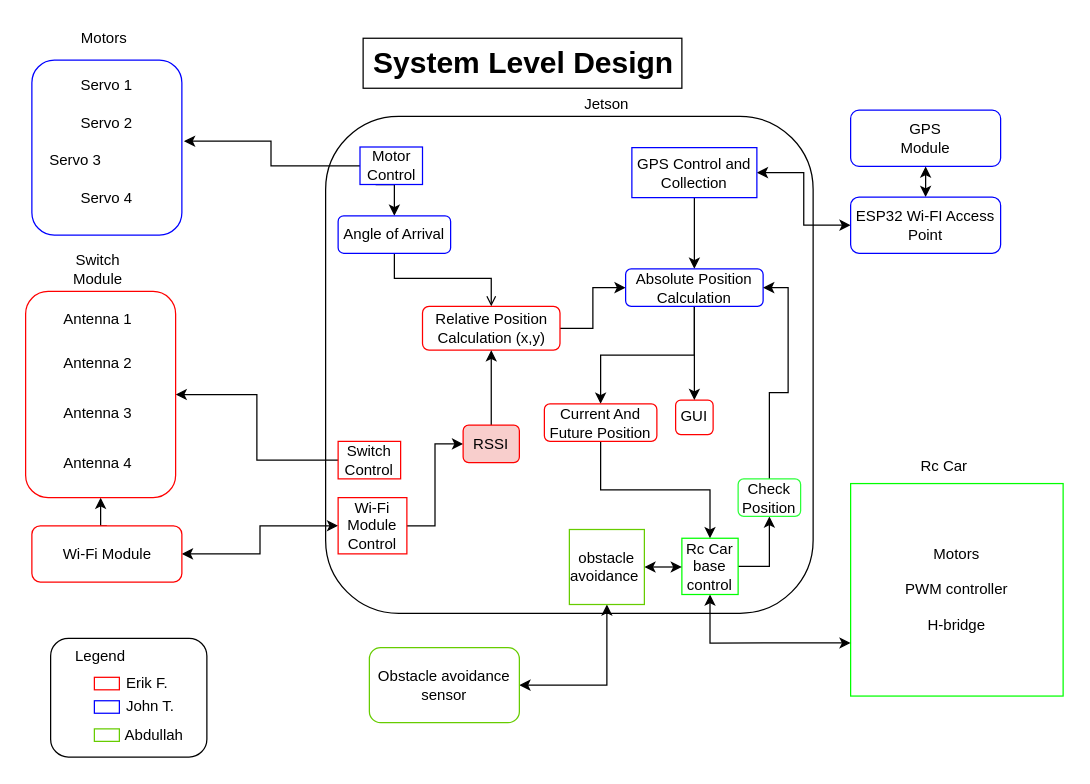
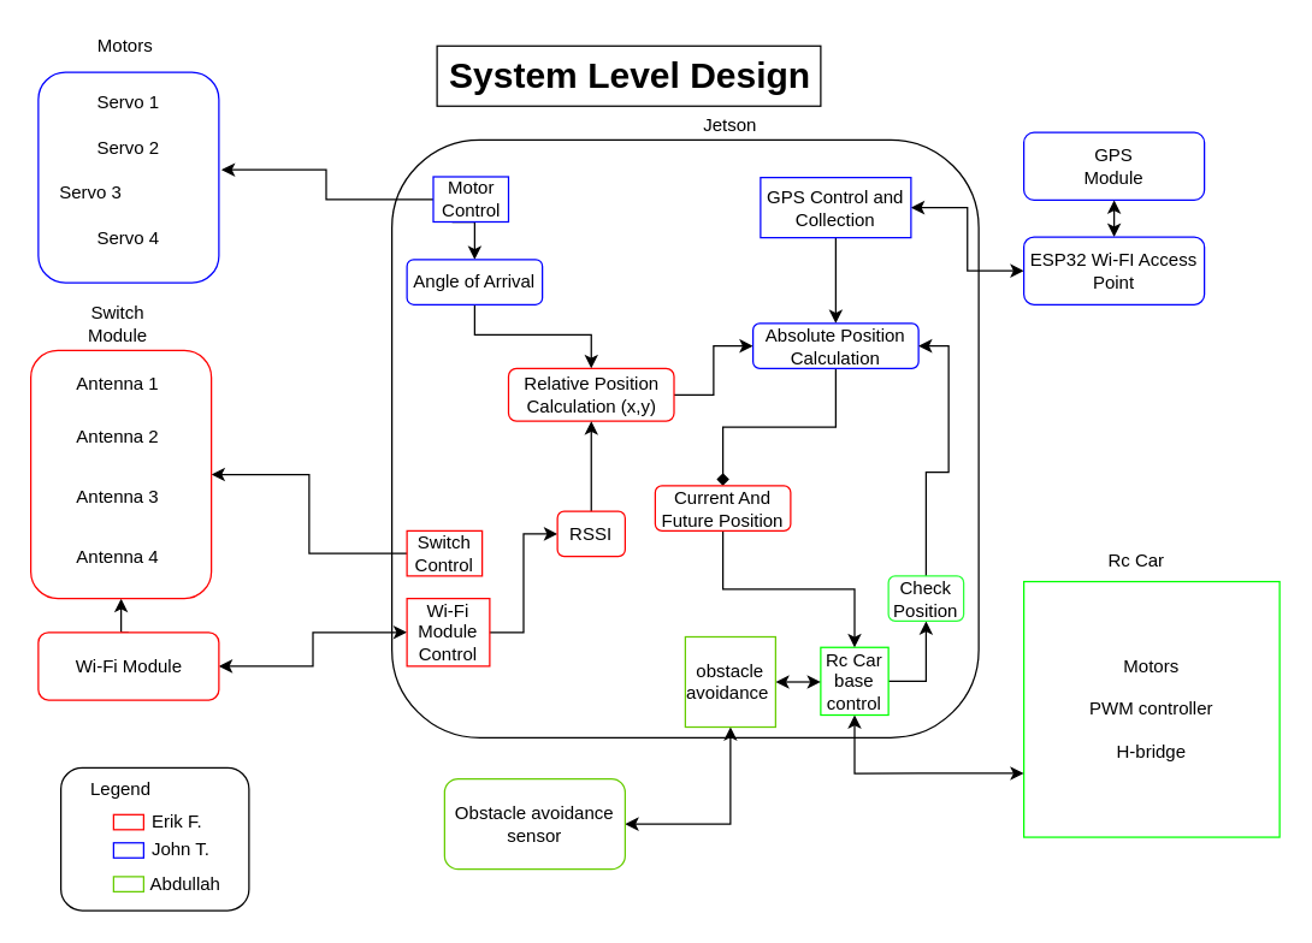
  <mxCell id="0" />
  <mxCell id="1" parent="0" />
  <mxCell id="2" value="" style="rounded=1;whiteSpace=wrap;html=1;" parent="1" vertex="1"><mxGeometry x="260" y="92.5" width="390" height="397.5" as="geometry" /></mxCell>
  <mxCell id="3" value="Jetson" style="text;html=1;strokeColor=none;fillColor=none;align=center;verticalAlign=middle;whiteSpace=wrap;rounded=0;" parent="1" vertex="1"><mxGeometry x="465" y="72.5" width="40" height="20" as="geometry" /></mxCell>
  <mxCell id="4" style="edgeStyle=orthogonalEdgeStyle;rounded=0;orthogonalLoop=1;jettySize=auto;html=1;exitX=1;exitY=0.5;exitDx=0;exitDy=0;entryX=0;entryY=0.5;entryDx=0;entryDy=0;startArrow=classic;startFill=1;" edge="1" parent="1" source="6" target="52"><mxGeometry relative="1" as="geometry" /></mxCell>
  <mxCell id="5" style="edgeStyle=orthogonalEdgeStyle;rounded=0;orthogonalLoop=1;jettySize=auto;html=1;exitX=0.5;exitY=1;exitDx=0;exitDy=0;entryX=0.5;entryY=0;entryDx=0;entryDy=0;startArrow=none;startFill=0;" edge="1" parent="1" source="6" target="62"><mxGeometry relative="1" as="geometry" /></mxCell>
  <mxCell id="6" value="GPS Control and Collection" style="text;html=1;fillColor=none;align=center;verticalAlign=middle;whiteSpace=wrap;rounded=0;strokeColor=#0000FF;" parent="1" vertex="1"><mxGeometry x="505" y="117.5" width="100" height="40" as="geometry" /></mxCell>
  <mxCell id="7" style="edgeStyle=orthogonalEdgeStyle;rounded=0;orthogonalLoop=1;jettySize=auto;html=1;exitX=0;exitY=0.5;exitDx=0;exitDy=0;entryX=1;entryY=0.5;entryDx=0;entryDy=0;startArrow=classic;startFill=1;" edge="1" parent="1" source="9" target="17"><mxGeometry relative="1" as="geometry" /></mxCell>
  <mxCell id="8" style="edgeStyle=orthogonalEdgeStyle;rounded=0;orthogonalLoop=1;jettySize=auto;html=1;exitX=1;exitY=0.5;exitDx=0;exitDy=0;entryX=0;entryY=0.5;entryDx=0;entryDy=0;startArrow=none;startFill=0;" edge="1" parent="1" source="9" target="57"><mxGeometry relative="1" as="geometry" /></mxCell>
  <mxCell id="9" value="Wi-Fi Module Control" style="text;html=1;align=center;verticalAlign=middle;whiteSpace=wrap;rounded=0;strokeColor=#FF0000;" parent="1" vertex="1"><mxGeometry x="270" y="397.5" width="55" height="45" as="geometry" /></mxCell>
  <mxCell id="10" style="edgeStyle=orthogonalEdgeStyle;rounded=0;orthogonalLoop=1;jettySize=auto;html=1;exitX=0;exitY=0.5;exitDx=0;exitDy=0;entryX=1;entryY=0.5;entryDx=0;entryDy=0;startArrow=none;startFill=0;strokeColor=none;" edge="1" parent="1" source="12" target="19"><mxGeometry relative="1" as="geometry" /></mxCell>
  <mxCell id="11" style="edgeStyle=orthogonalEdgeStyle;rounded=0;orthogonalLoop=1;jettySize=auto;html=1;exitX=0;exitY=0.5;exitDx=0;exitDy=0;entryX=1;entryY=0.5;entryDx=0;entryDy=0;startArrow=none;startFill=0;" edge="1" parent="1" source="12" target="19"><mxGeometry relative="1" as="geometry" /></mxCell>
  <mxCell id="12" value="Switch Control" style="text;html=1;fillColor=none;align=center;verticalAlign=middle;whiteSpace=wrap;rounded=0;strokeColor=#FF0000;" parent="1" vertex="1"><mxGeometry x="270" y="352.5" width="50" height="30" as="geometry" /></mxCell>
  <mxCell id="13" style="edgeStyle=orthogonalEdgeStyle;rounded=0;orthogonalLoop=1;jettySize=auto;html=1;exitX=0.25;exitY=1;exitDx=0;exitDy=0;entryX=0.5;entryY=0;entryDx=0;entryDy=0;startArrow=none;startFill=0;" edge="1" parent="1" source="15" target="59"><mxGeometry relative="1" as="geometry" /></mxCell>
  <mxCell id="14" style="edgeStyle=orthogonalEdgeStyle;rounded=0;orthogonalLoop=1;jettySize=auto;html=1;exitX=0;exitY=0.5;exitDx=0;exitDy=0;entryX=1.014;entryY=0.463;entryDx=0;entryDy=0;entryPerimeter=0;startArrow=none;startFill=0;" edge="1" parent="1" source="15" target="23"><mxGeometry relative="1" as="geometry" /></mxCell>
  <mxCell id="15" value="Motor Control" style="text;html=1;fillColor=none;align=center;verticalAlign=middle;whiteSpace=wrap;rounded=0;strokeColor=#0000FF;" parent="1" vertex="1"><mxGeometry x="287.5" y="117" width="50" height="30" as="geometry" /></mxCell>
  <mxCell id="16" style="edgeStyle=orthogonalEdgeStyle;rounded=0;orthogonalLoop=1;jettySize=auto;html=1;exitX=0.5;exitY=0;exitDx=0;exitDy=0;entryX=0.5;entryY=1;entryDx=0;entryDy=0;startArrow=none;startFill=0;" edge="1" parent="1" source="17" target="19"><mxGeometry relative="1" as="geometry" /></mxCell>
  <mxCell id="17" value="" style="rounded=1;whiteSpace=wrap;html=1;strokeColor=#FF0000;" parent="1" vertex="1"><mxGeometry x="25" y="420" width="120" height="45" as="geometry" /></mxCell>
  <mxCell id="18" value="Switch Module" style="text;html=1;strokeColor=none;fillColor=none;align=center;verticalAlign=middle;whiteSpace=wrap;rounded=0;" parent="1" vertex="1"><mxGeometry x="42.5" y="200" width="70" height="30" as="geometry" /></mxCell>
  <mxCell id="19" value="" style="rounded=1;whiteSpace=wrap;html=1;strokeColor=#FF0000;" parent="1" vertex="1"><mxGeometry x="20" y="232.5" width="120" height="165" as="geometry" /></mxCell>
  <mxCell id="20" value="Wi-Fi Module" style="text;html=1;strokeColor=none;fillColor=none;align=center;verticalAlign=middle;whiteSpace=wrap;rounded=0;" parent="1" vertex="1"><mxGeometry x="42.5" y="430" width="85" height="25" as="geometry" /></mxCell>
  <mxCell id="21" value="" style="rounded=1;whiteSpace=wrap;html=1;strokeColor=#0000FF;" parent="1" vertex="1"><mxGeometry x="680" y="87.5" width="120" height="45" as="geometry" /></mxCell>
  <mxCell id="22" value="GPS Module" style="text;html=1;strokeColor=none;fillColor=none;align=center;verticalAlign=middle;whiteSpace=wrap;rounded=0;" parent="1" vertex="1"><mxGeometry x="705" y="100" width="70" height="20" as="geometry" /></mxCell>
  <mxCell id="23" value="" style="rounded=1;whiteSpace=wrap;html=1;strokeColor=#0000FF;" parent="1" vertex="1"><mxGeometry x="25" y="47.5" width="120" height="140" as="geometry" /></mxCell>
  <mxCell id="24" value="Motors" style="text;html=1;strokeColor=none;fillColor=none;align=center;verticalAlign=middle;whiteSpace=wrap;rounded=0;" parent="1" vertex="1"><mxGeometry x="47.5" y="20" width="70" height="20" as="geometry" /></mxCell>
  <mxCell id="25" value="Servo 1" style="text;html=1;strokeColor=none;fillColor=none;align=center;verticalAlign=middle;whiteSpace=wrap;rounded=0;" parent="1" vertex="1"><mxGeometry x="60" y="57.5" width="50" height="20" as="geometry" /></mxCell>
  <mxCell id="26" value="Servo 2" style="text;html=1;strokeColor=none;fillColor=none;align=center;verticalAlign=middle;whiteSpace=wrap;rounded=0;" parent="1" vertex="1"><mxGeometry x="60" y="87.5" width="50" height="20" as="geometry" /></mxCell>
  <mxCell id="27" value="Servo 3" style="text;html=1;strokeColor=none;fillColor=none;align=center;verticalAlign=middle;whiteSpace=wrap;rounded=0;" parent="1" vertex="1"><mxGeometry x="35" y="117.5" width="50" height="20" as="geometry" /></mxCell>
  <mxCell id="28" value="Servo 4" style="text;html=1;strokeColor=none;fillColor=none;align=center;verticalAlign=middle;whiteSpace=wrap;rounded=0;" parent="1" vertex="1"><mxGeometry x="60" y="147.5" width="50" height="20" as="geometry" /></mxCell>
  <mxCell id="29" value="Antenna 2" style="text;html=1;strokeColor=none;fillColor=none;align=center;verticalAlign=middle;whiteSpace=wrap;rounded=0;" parent="1" vertex="1"><mxGeometry x="47.5" y="279.5" width="60" height="20" as="geometry" /></mxCell>
  <mxCell id="30" value="Antenna 1" style="text;html=1;strokeColor=none;fillColor=none;align=center;verticalAlign=middle;whiteSpace=wrap;rounded=0;" parent="1" vertex="1"><mxGeometry x="47.5" y="244.5" width="60" height="20" as="geometry" /></mxCell>
  <mxCell id="31" value="Antenna 3" style="text;html=1;strokeColor=none;fillColor=none;align=center;verticalAlign=middle;whiteSpace=wrap;rounded=0;" parent="1" vertex="1"><mxGeometry x="47.5" y="319.5" width="60" height="20" as="geometry" /></mxCell>
  <mxCell id="32" value="Antenna 4" style="text;html=1;strokeColor=none;fillColor=none;align=center;verticalAlign=middle;whiteSpace=wrap;rounded=0;" parent="1" vertex="1"><mxGeometry x="47.5" y="359.5" width="60" height="20" as="geometry" /></mxCell>
  <mxCell id="33" value="System Level Design" style="text;html=1;fontSize=24;fontStyle=1;verticalAlign=middle;align=center;strokeColor=#000000;" parent="1" vertex="1"><mxGeometry x="290" y="30" width="255" height="40" as="geometry" /></mxCell>
  <mxCell id="34" value="&lt;span style=&quot;color: rgba(0 , 0 , 0 , 0) ; font-family: monospace ; font-size: 0px&quot;&gt;%3CmxGraphModel%3E%3Croot%3E%3CmxCell%20id%3D%220%22%2F%3E%3CmxCell%20id%3D%221%22%20parent%3D%220%22%2F%3E%3CmxCell%20id%3D%222%22%20value%3D%22%22%20style%3D%22rounded%3D0%3BwhiteSpace%3Dwrap%3Bhtml%3D1%3BfillColor%3Dnone%3BstrokeColor%3D%230000FF%3B%22%20vertex%3D%221%22%20parent%3D%221%22%3E%3CmxGeometry%20x%3D%2275%22%20y%3D%22390%22%20width%3D%2220%22%20height%3D%2210%22%20as%3D%22geometry%22%2F%3E%3C%2FmxCell%3E%3C%2Froot%3E%3C%2FmxGraphModel%3E&lt;/span&gt;" style="rounded=1;whiteSpace=wrap;html=1;strokeColor=#000000;" parent="1" vertex="1"><mxGeometry x="40" y="510" width="125" height="95" as="geometry" /></mxCell>
  <mxCell id="35" value="Legend" style="text;html=1;strokeColor=none;fillColor=none;align=center;verticalAlign=middle;whiteSpace=wrap;rounded=0;" parent="1" vertex="1"><mxGeometry x="60" y="515" width="40" height="20" as="geometry" /></mxCell>
  <mxCell id="36" value="Erik F." style="text;html=1;strokeColor=none;fillColor=none;align=center;verticalAlign=middle;whiteSpace=wrap;rounded=0;" parent="1" vertex="1"><mxGeometry x="95" y="536.25" width="45" height="20" as="geometry" /></mxCell>
  <mxCell id="37" value="John T." style="text;html=1;strokeColor=none;fillColor=none;align=center;verticalAlign=middle;whiteSpace=wrap;rounded=0;" parent="1" vertex="1"><mxGeometry x="95" y="555" width="50" height="20" as="geometry" /></mxCell>
  <mxCell id="38" value="" style="rounded=0;whiteSpace=wrap;html=1;fillColor=none;strokeColor=#FF0000;" parent="1" vertex="1"><mxGeometry x="75" y="541.25" width="20" height="10" as="geometry" /></mxCell>
  <mxCell id="39" value="" style="rounded=0;whiteSpace=wrap;html=1;fillColor=none;strokeColor=#0000FF;" parent="1" vertex="1"><mxGeometry x="75" y="560" width="20" height="10" as="geometry" /></mxCell>
  <mxCell id="40" value="Motors&lt;br&gt;&lt;br&gt;PWM controller&lt;br&gt;&lt;br&gt;H-bridge" style="whiteSpace=wrap;html=1;aspect=fixed;strokeColor=#00FF00;" parent="1" vertex="1"><mxGeometry x="680" y="386.25" width="170" height="170" as="geometry" /></mxCell>
  <mxCell id="41" value="Rc Car" style="text;html=1;strokeColor=none;fillColor=none;align=center;verticalAlign=middle;whiteSpace=wrap;rounded=0;" parent="1" vertex="1"><mxGeometry x="735" y="362.5" width="40" height="20" as="geometry" /></mxCell>
  <mxCell id="42" style="edgeStyle=orthogonalEdgeStyle;rounded=0;orthogonalLoop=1;jettySize=auto;html=1;exitX=0.5;exitY=1;exitDx=0;exitDy=0;entryX=0;entryY=0.75;entryDx=0;entryDy=0;startArrow=classic;startFill=1;" edge="1" parent="1" source="44" target="40"><mxGeometry relative="1" as="geometry" /></mxCell>
  <mxCell id="43" style="edgeStyle=orthogonalEdgeStyle;rounded=0;orthogonalLoop=1;jettySize=auto;html=1;exitX=1;exitY=0.5;exitDx=0;exitDy=0;entryX=0.5;entryY=1;entryDx=0;entryDy=0;startArrow=none;startFill=0;" edge="1" parent="1" source="44" target="66"><mxGeometry relative="1" as="geometry" /></mxCell>
  <mxCell id="44" value="Rc Car base control" style="whiteSpace=wrap;html=1;aspect=fixed;strokeColor=#00FF00;" parent="1" vertex="1"><mxGeometry x="545" y="430" width="45" height="45" as="geometry" /></mxCell>
  <mxCell id="45" style="edgeStyle=orthogonalEdgeStyle;rounded=0;orthogonalLoop=1;jettySize=auto;html=1;exitX=0.5;exitY=1;exitDx=0;exitDy=0;entryX=1;entryY=0.5;entryDx=0;entryDy=0;startArrow=classic;startFill=1;" edge="1" parent="1" source="47" target="50"><mxGeometry relative="1" as="geometry" /></mxCell>
  <mxCell id="46" style="edgeStyle=orthogonalEdgeStyle;rounded=0;orthogonalLoop=1;jettySize=auto;html=1;exitX=1;exitY=0.5;exitDx=0;exitDy=0;entryX=0;entryY=0.5;entryDx=0;entryDy=0;startArrow=classic;startFill=1;" edge="1" parent="1" source="47" target="44"><mxGeometry relative="1" as="geometry" /></mxCell>
  <mxCell id="47" value="obstacle avoidance&amp;nbsp;" style="whiteSpace=wrap;html=1;aspect=fixed;strokeColor=#66CC00;" parent="1" vertex="1"><mxGeometry x="455" y="423" width="60" height="60" as="geometry" /></mxCell>
  <mxCell id="48" value="Abdullah" style="text;html=1;strokeColor=none;fillColor=none;align=center;verticalAlign=middle;whiteSpace=wrap;rounded=0;" parent="1" vertex="1"><mxGeometry x="102.5" y="577.5" width="40" height="20" as="geometry" /></mxCell>
  <mxCell id="49" value="" style="rounded=0;whiteSpace=wrap;html=1;fillColor=none;strokeColor=#66CC00;" parent="1" vertex="1"><mxGeometry x="75" y="582.5" width="20" height="10" as="geometry" /></mxCell>
  <mxCell id="50" value="Obstacle avoidance sensor" style="rounded=1;whiteSpace=wrap;html=1;strokeColor=#66CC00;" parent="1" vertex="1"><mxGeometry x="295" y="517.5" width="120" height="60" as="geometry" /></mxCell>
  <mxCell id="51" style="edgeStyle=orthogonalEdgeStyle;rounded=0;orthogonalLoop=1;jettySize=auto;html=1;exitX=0.5;exitY=0;exitDx=0;exitDy=0;entryX=0.5;entryY=1;entryDx=0;entryDy=0;startArrow=classic;startFill=1;" edge="1" parent="1" source="52" target="21"><mxGeometry relative="1" as="geometry" /></mxCell>
  <mxCell id="52" value="ESP32 Wi-FI Access Point" style="rounded=1;whiteSpace=wrap;html=1;strokeColor=#0000FF;" vertex="1" parent="1"><mxGeometry x="680" y="157" width="120" height="45" as="geometry" /></mxCell>
  <mxCell id="53" style="edgeStyle=orthogonalEdgeStyle;rounded=0;orthogonalLoop=1;jettySize=auto;html=1;exitX=1;exitY=0.5;exitDx=0;exitDy=0;entryX=0;entryY=0.5;entryDx=0;entryDy=0;startArrow=none;startFill=0;" edge="1" parent="1" source="54" target="62"><mxGeometry relative="1" as="geometry" /></mxCell>
  <mxCell id="54" value="Relative Position Calculation (x,y)" style="rounded=1;whiteSpace=wrap;html=1;strokeColor=#FF0000;" vertex="1" parent="1"><mxGeometry x="337.5" y="244.5" width="110" height="35" as="geometry" /></mxCell>
- <mxCell id="55" value="GUI" style="rounded=1;whiteSpace=wrap;html=1;strokeColor=#FF0000;" vertex="1" parent="1"><mxGeometry x="540" y="319.5" width="30" height="27.5" as="geometry" /></mxCell>
  <mxCell id="56" style="edgeStyle=orthogonalEdgeStyle;rounded=0;orthogonalLoop=1;jettySize=auto;html=1;exitX=0.5;exitY=0;exitDx=0;exitDy=0;entryX=0.5;entryY=1;entryDx=0;entryDy=0;startArrow=none;startFill=0;" edge="1" parent="1" source="57" target="54"><mxGeometry relative="1" as="geometry" /></mxCell>
- <mxCell id="57" value="RSSI" style="rounded=1;whiteSpace=wrap;html=1;strokeColor=#FF0000;fillColor=#f8cecc;" vertex="1" parent="1"><mxGeometry x="370" y="339.5" width="45" height="30" as="geometry" /></mxCell>
- <mxCell id="58" style="edgeStyle=orthogonalEdgeStyle;rounded=0;orthogonalLoop=1;jettySize=auto;html=1;exitX=0.5;exitY=1;exitDx=0;exitDy=0;entryX=0.5;entryY=0;entryDx=0;entryDy=0;startArrow=none;startFill=0;endArrow=open;" edge="1" parent="1" source="59" target="54"><mxGeometry relative="1" as="geometry"><Array as="points"><mxPoint x="315" y="222" /><mxPoint x="393" y="222" /></Array></mxGeometry></mxCell>
+ <mxCell id="57" value="RSSI" style="rounded=1;whiteSpace=wrap;html=1;strokeColor=#FF0000;" vertex="1" parent="1"><mxGeometry x="370" y="339.5" width="45" height="30" as="geometry" /></mxCell>
+ <mxCell id="58" style="edgeStyle=orthogonalEdgeStyle;rounded=0;orthogonalLoop=1;jettySize=auto;html=1;exitX=0.5;exitY=1;exitDx=0;exitDy=0;entryX=0.5;entryY=0;entryDx=0;entryDy=0;startArrow=none;startFill=0;" edge="1" parent="1" source="59" target="54"><mxGeometry relative="1" as="geometry"><Array as="points"><mxPoint x="315" y="222" /><mxPoint x="393" y="222" /></Array></mxGeometry></mxCell>
  <mxCell id="59" value="Angle of Arrival" style="rounded=1;whiteSpace=wrap;html=1;strokeColor=#0000FF;" vertex="1" parent="1"><mxGeometry x="270" y="172" width="90" height="30" as="geometry" /></mxCell>
- <mxCell id="60" style="edgeStyle=orthogonalEdgeStyle;rounded=0;orthogonalLoop=1;jettySize=auto;html=1;exitX=0.5;exitY=1;exitDx=0;exitDy=0;entryX=0.5;entryY=0;entryDx=0;entryDy=0;startArrow=none;startFill=0;" edge="1" parent="1" source="62" target="64"><mxGeometry relative="1" as="geometry" /></mxCell>
- <mxCell id="61" style="edgeStyle=orthogonalEdgeStyle;rounded=0;orthogonalLoop=1;jettySize=auto;html=1;exitX=0.5;exitY=1;exitDx=0;exitDy=0;entryX=0.5;entryY=0;entryDx=0;entryDy=0;startArrow=none;startFill=0;" edge="1" parent="1" source="62" target="55"><mxGeometry relative="1" as="geometry" /></mxCell>
+ <mxCell id="60" style="edgeStyle=orthogonalEdgeStyle;rounded=0;orthogonalLoop=1;jettySize=auto;html=1;exitX=0.5;exitY=1;exitDx=0;exitDy=0;entryX=0.5;entryY=0;entryDx=0;entryDy=0;startArrow=none;startFill=0;endArrow=diamond;" edge="1" parent="1" source="62" target="64"><mxGeometry relative="1" as="geometry" /></mxCell>
  <mxCell id="62" value="Absolute Position Calculation" style="rounded=1;whiteSpace=wrap;html=1;strokeColor=#0000FF;" vertex="1" parent="1"><mxGeometry x="500" y="214.5" width="110" height="30" as="geometry" /></mxCell>
  <mxCell id="63" style="edgeStyle=orthogonalEdgeStyle;rounded=0;orthogonalLoop=1;jettySize=auto;html=1;exitX=0.5;exitY=1;exitDx=0;exitDy=0;entryX=0.5;entryY=0;entryDx=0;entryDy=0;startArrow=none;startFill=0;" edge="1" parent="1" source="64" target="44"><mxGeometry relative="1" as="geometry" /></mxCell>
  <mxCell id="64" value="Current And Future Position" style="rounded=1;whiteSpace=wrap;html=1;strokeColor=#FF0000;" vertex="1" parent="1"><mxGeometry x="435" y="322.5" width="90" height="30" as="geometry" /></mxCell>
  <mxCell id="65" style="edgeStyle=orthogonalEdgeStyle;rounded=0;orthogonalLoop=1;jettySize=auto;html=1;exitX=0.5;exitY=0;exitDx=0;exitDy=0;entryX=1;entryY=0.5;entryDx=0;entryDy=0;startArrow=none;startFill=0;" edge="1" parent="1" source="66" target="62"><mxGeometry relative="1" as="geometry" /></mxCell>
  <mxCell id="66" value="Check Position" style="rounded=1;whiteSpace=wrap;html=1;strokeColor=#2BFF39;" vertex="1" parent="1"><mxGeometry x="590" y="382.5" width="50" height="30" as="geometry" /></mxCell>
